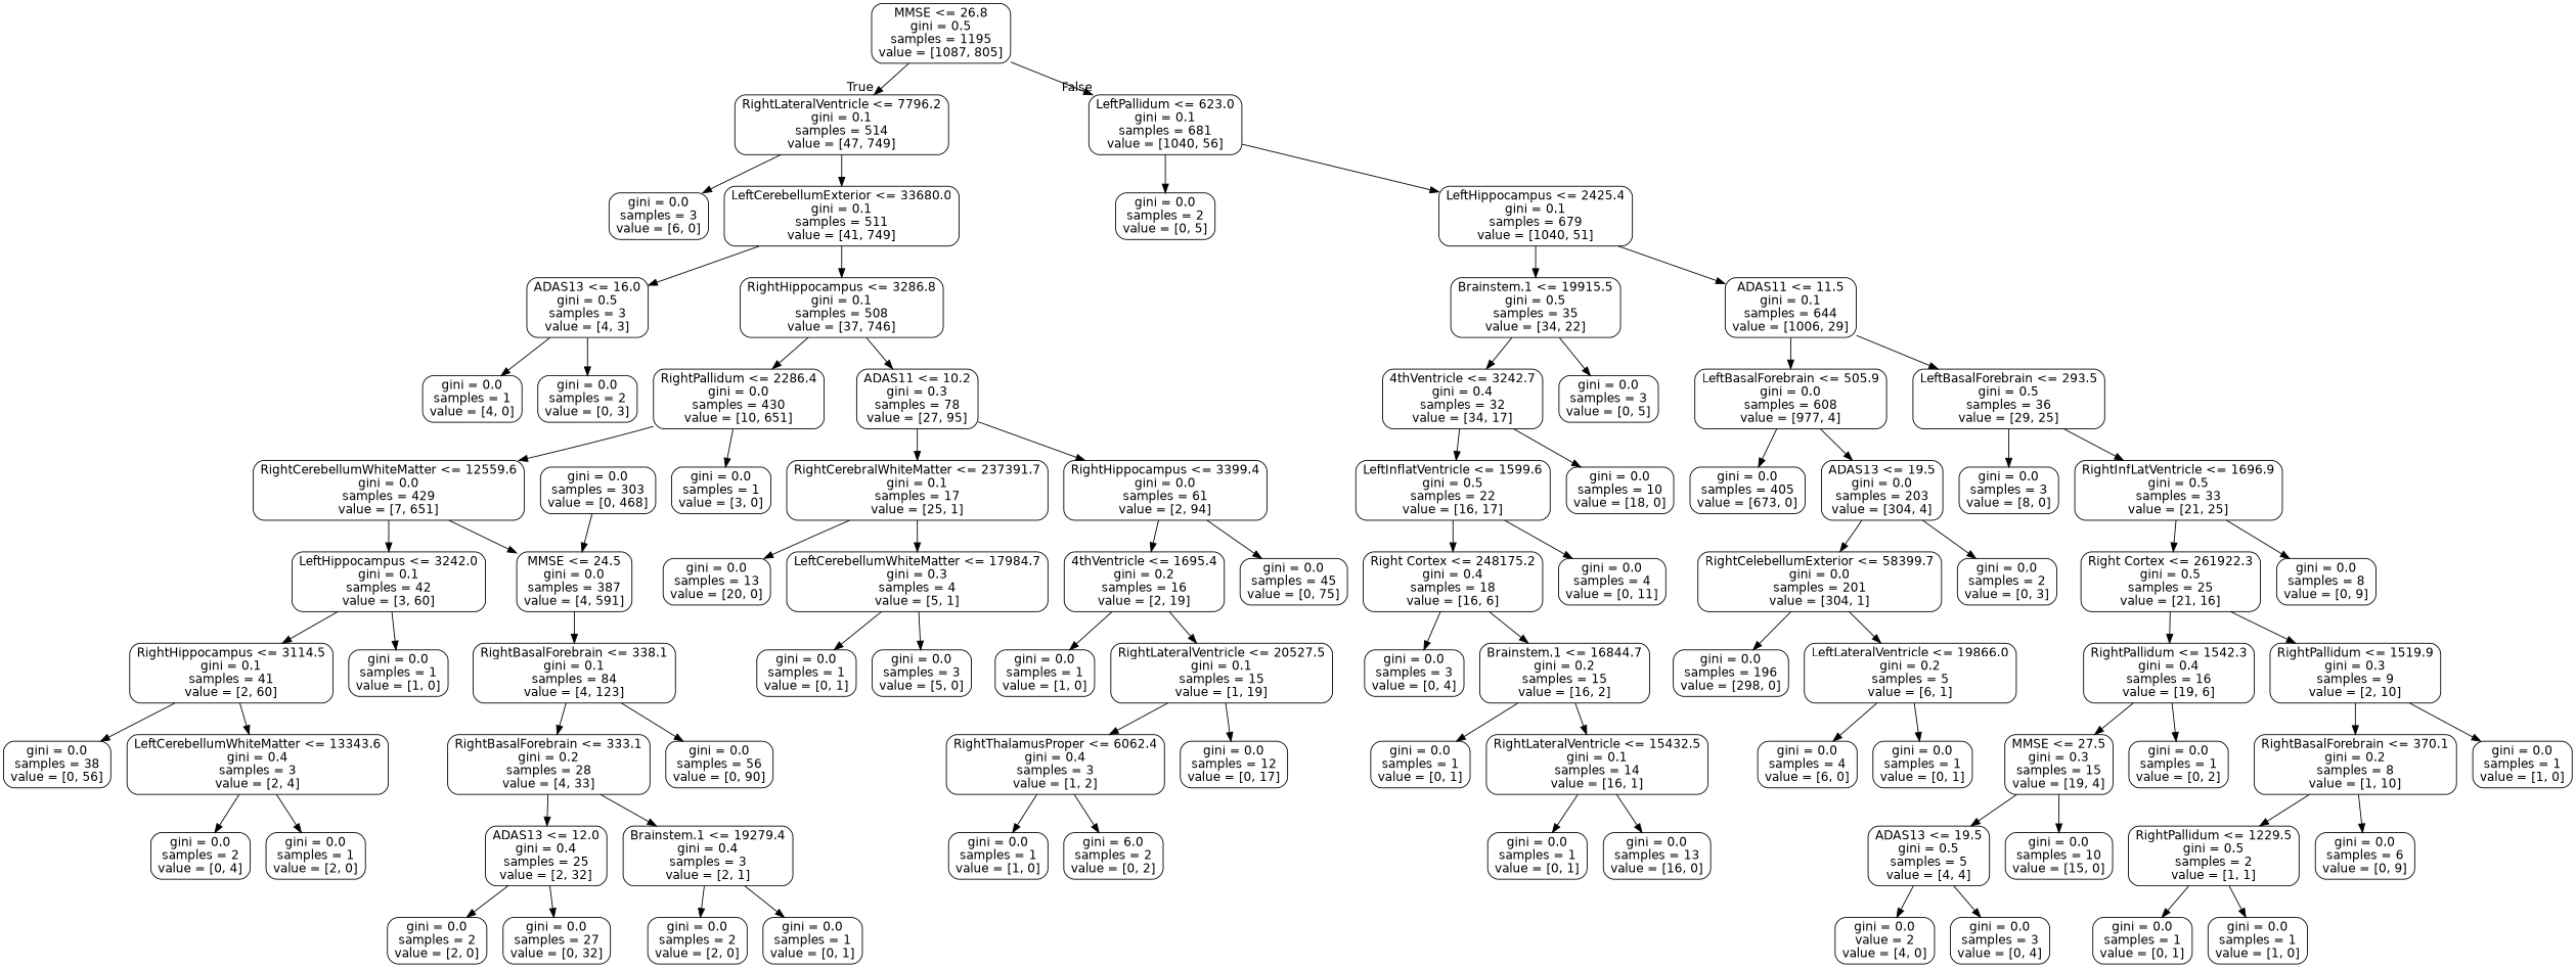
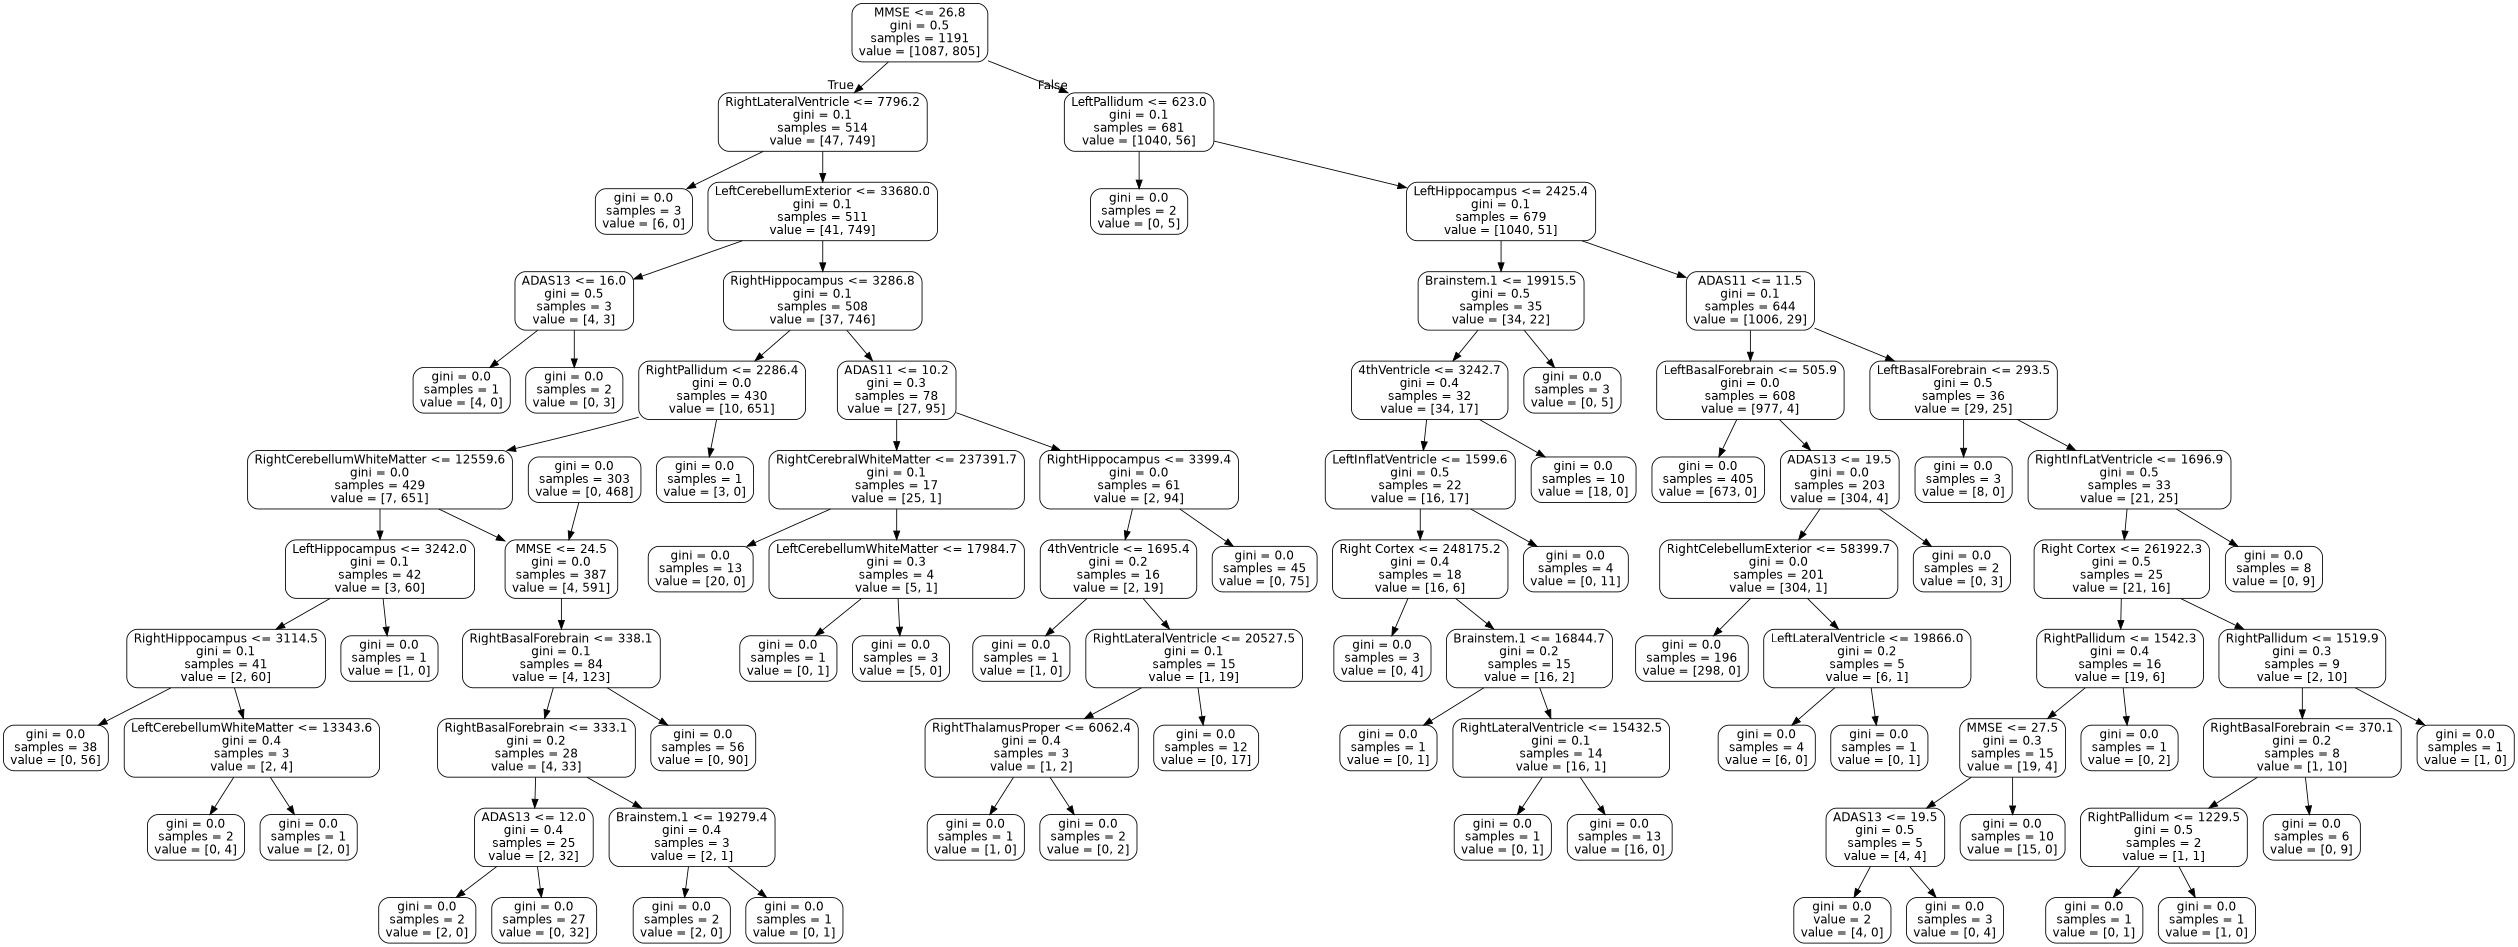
  digraph {
    node [color=black fontname=helvetica shape=box style=rounded]
    edge [fontname=helvetica]
-   n1 [label="MMSE <= 26.8\ngini = 0.5\nsamples = 1195\nvalue = [1087, 805]"]
+   n1 [label="MMSE <= 26.8\ngini = 0.5\nsamples = 1191\nvalue = [1087, 805]"]
    n2 [label="RightLateralVentricle <= 7796.2\ngini = 0.1\nsamples = 514\nvalue = [47, 749]"]
    n3 [label="LeftPallidum <= 623.0\ngini = 0.1\nsamples = 681\nvalue = [1040, 56]"]
    n4 [label="gini = 0.0\nsamples = 3\nvalue = [6, 0]"]
    n5 [label="LeftCerebellumExterior <= 33680.0\ngini = 0.1\nsamples = 511\nvalue = [41, 749]"]
    n6 [label="gini = 0.0\nsamples = 2\nvalue = [0, 5]"]
    n7 [label="LeftHippocampus <= 2425.4\ngini = 0.1\nsamples = 679\nvalue = [1040, 51]"]
    n8 [label="ADAS13 <= 16.0\ngini = 0.5\nsamples = 3\nvalue = [4, 3]"]
    n9 [label="RightHippocampus <= 3286.8\ngini = 0.1\nsamples = 508\nvalue = [37, 746]"]
    n10 [label="gini = 0.0\nsamples = 1\nvalue = [4, 0]"]
    n11 [label="gini = 0.0\nsamples = 2\nvalue = [0, 3]"]
    n12 [label="RightPallidum <= 2286.4\ngini = 0.0\nsamples = 430\nvalue = [10, 651]"]
    n13 [label="ADAS11 <= 10.2\ngini = 0.3\nsamples = 78\nvalue = [27, 95]"]
    n14 [label="RightCerebellumWhiteMatter <= 12559.6\ngini = 0.0\nsamples = 429\nvalue = [7, 651]"]
    n15 [label="gini = 0.0\nsamples = 1\nvalue = [3, 0]"]
    n16 [label="RightCerebralWhiteMatter <= 237391.7\ngini = 0.1\nsamples = 17\nvalue = [25, 1]"]
    n17 [label="RightHippocampus <= 3399.4\ngini = 0.0\nsamples = 61\nvalue = [2, 94]"]
    n18 [label="LeftHippocampus <= 3242.0\ngini = 0.1\nsamples = 42\nvalue = [3, 60]"]
    n19 [label="MMSE <= 24.5\ngini = 0.0\nsamples = 387\nvalue = [4, 591]"]
    n20 [label="RightHippocampus <= 3114.5\ngini = 0.1\nsamples = 41\nvalue = [2, 60]"]
    n21 [label="gini = 0.0\nsamples = 1\nvalue = [1, 0]"]
    n22 [label="RightBasalForebrain <= 338.1\ngini = 0.1\nsamples = 84\nvalue = [4, 123]"]
    n23 [label="gini = 0.0\nsamples = 38\nvalue = [0, 56]"]
    n24 [label="LeftCerebellumWhiteMatter <= 13343.6\ngini = 0.4\nsamples = 3\nvalue = [2, 4]"]
    n25 [label="gini = 0.0\nsamples = 2\nvalue = [0, 4]"]
    n26 [label="gini = 0.0\nsamples = 1\nvalue = [2, 0]"]
    n27 [label="gini = 0.0\nsamples = 303\nvalue = [0, 468]"]
    n28 [label="RightBasalForebrain <= 333.1\ngini = 0.2\nsamples = 28\nvalue = [4, 33]"]
    n29 [label="gini = 0.0\nsamples = 56\nvalue = [0, 90]"]
    n30 [label="ADAS13 <= 12.0\ngini = 0.4\nsamples = 25\nvalue = [2, 32]"]
    n31 [label="Brainstem.1 <= 19279.4\ngini = 0.4\nsamples = 3\nvalue = [2, 1]"]
    n32 [label="gini = 0.0\nsamples = 2\nvalue = [2, 0]"]
    n33 [label="gini = 0.0\nsamples = 27\nvalue = [0, 32]"]
    n34 [label="gini = 0.0\nsamples = 2\nvalue = [2, 0]"]
    n35 [label="gini = 0.0\nsamples = 1\nvalue = [0, 1]"]
    n36 [label="gini = 0.0\nsamples = 13\nvalue = [20, 0]"]
    n37 [label="LeftCerebellumWhiteMatter <= 17984.7\ngini = 0.3\nsamples = 4\nvalue = [5, 1]"]
    n38 [label="4thVentricle <= 1695.4\ngini = 0.2\nsamples = 16\nvalue = [2, 19]"]
    n39 [label="gini = 0.0\nsamples = 45\nvalue = [0, 75]"]
    n40 [label="gini = 0.0\nsamples = 1\nvalue = [0, 1]"]
    n41 [label="gini = 0.0\nsamples = 3\nvalue = [5, 0]"]
    n42 [label="gini = 0.0\nsamples = 1\nvalue = [1, 0]"]
    n43 [label="RightLateralVentricle <= 20527.5\ngini = 0.1\nsamples = 15\nvalue = [1, 19]"]
    n44 [label="RightThalamusProper <= 6062.4\ngini = 0.4\nsamples = 3\nvalue = [1, 2]"]
    n45 [label="gini = 0.0\nsamples = 12\nvalue = [0, 17]"]
    n46 [label="gini = 0.0\nsamples = 1\nvalue = [1, 0]"]
-   n47 [label="gini = 6.0\nsamples = 2\nvalue = [0, 2]"]
+   n47 [label="gini = 0.0\nsamples = 2\nvalue = [0, 2]"]
    n48 [label="Brainstem.1 <= 19915.5\ngini = 0.5\nsamples = 35\nvalue = [34, 22]"]
    n49 [label="ADAS11 <= 11.5\ngini = 0.1\nsamples = 644\nvalue = [1006, 29]"]
    n50 [label="4thVentricle <= 3242.7\ngini = 0.4\nsamples = 32\nvalue = [34, 17]"]
    n51 [label="gini = 0.0\nsamples = 3\nvalue = [0, 5]"]
    n52 [label="LeftBasalForebrain <= 505.9\ngini = 0.0\nsamples = 608\nvalue = [977, 4]"]
    n53 [label="LeftBasalForebrain <= 293.5\ngini = 0.5\nsamples = 36\nvalue = [29, 25]"]
    n54 [label="LeftInflatVentricle <= 1599.6\ngini = 0.5\nsamples = 22\nvalue = [16, 17]"]
    n55 [label="gini = 0.0\nsamples = 10\nvalue = [18, 0]"]
    n56 [label="Right Cortex <= 248175.2\ngini = 0.4\nsamples = 18\nvalue = [16, 6]"]
    n57 [label="gini = 0.0\nsamples = 4\nvalue = [0, 11]"]
    n58 [label="gini = 0.0\nsamples = 3\nvalue = [0, 4]"]
    n59 [label="Brainstem.1 <= 16844.7\ngini = 0.2\nsamples = 15\nvalue = [16, 2]"]
    n60 [label="gini = 0.0\nsamples = 1\nvalue = [0, 1]"]
    n61 [label="RightLateralVentricle <= 15432.5\ngini = 0.1\nsamples = 14\nvalue = [16, 1]"]
    n62 [label="gini = 0.0\nsamples = 1\nvalue = [0, 1]"]
    n63 [label="gini = 0.0\nsamples = 13\nvalue = [16, 0]"]
    n64 [label="gini = 0.0\nsamples = 405\nvalue = [673, 0]"]
    n65 [label="ADAS13 <= 19.5\ngini = 0.0\nsamples = 203\nvalue = [304, 4]"]
    n66 [label="gini = 0.0\nsamples = 3\nvalue = [8, 0]"]
    n67 [label="RightInfLatVentricle <= 1696.9\ngini = 0.5\nsamples = 33\nvalue = [21, 25]"]
    n68 [label="RightCelebellumExterior <= 58399.7\ngini = 0.0\nsamples = 201\nvalue = [304, 1]"]
    n69 [label="gini = 0.0\nsamples = 2\nvalue = [0, 3]"]
    n70 [label="gini = 0.0\nsamples = 196\nvalue = [298, 0]"]
    n71 [label="LeftLateralVentricle <= 19866.0\ngini = 0.2\nsamples = 5\nvalue = [6, 1]"]
    n72 [label="gini = 0.0\nsamples = 4\nvalue = [6, 0]"]
    n73 [label="gini = 0.0\nsamples = 1\nvalue = [0, 1]"]
    n74 [label="Right Cortex <= 261922.3\ngini = 0.5\nsamples = 25\nvalue = [21, 16]"]
    n75 [label="gini = 0.0\nsamples = 8\nvalue = [0, 9]"]
    n76 [label="RightPallidum <= 1542.3\ngini = 0.4\nsamples = 16\nvalue = [19, 6]"]
    n77 [label="RightPallidum <= 1519.9\ngini = 0.3\nsamples = 9\nvalue = [2, 10]"]
    n78 [label="MMSE <= 27.5\ngini = 0.3\nsamples = 15\nvalue = [19, 4]"]
    n79 [label="gini = 0.0\nsamples = 1\nvalue = [0, 2]"]
    n80 [label="RightBasalForebrain <= 370.1\ngini = 0.2\nsamples = 8\nvalue = [1, 10]"]
    n81 [label="gini = 0.0\nsamples = 1\nvalue = [1, 0]"]
    n82 [label="ADAS13 <= 19.5\ngini = 0.5\nsamples = 5\nvalue = [4, 4]"]
    n83 [label="gini = 0.0\nsamples = 10\nvalue = [15, 0]"]
    n84 [label="gini = 0.0\nvalue = 2\nvalue = [4, 0]"]
    n85 [label="gini = 0.0\nsamples = 3\nvalue = [0, 4]"]
    n86 [label="RightPallidum <= 1229.5\ngini = 0.5\nsamples = 2\nvalue = [1, 1]"]
    n87 [label="gini = 0.0\nsamples = 6\nvalue = [0, 9]"]
    n88 [label="gini = 0.0\nsamples = 1\nvalue = [0, 1]"]
    n89 [label="gini = 0.0\nsamples = 1\nvalue = [1, 0]"]
    n1 -> n2 [headlabel=True labelangle=45 labeldistance=2.5]
    n1 -> n3 [headlabel=False labelangle=-45 labeldistance=2.5]
    n2 -> n4
    n2 -> n5
    n3 -> n6
    n3 -> n7
    n5 -> n8
    n5 -> n9
    n7 -> n48
    n7 -> n49
    n8 -> n10
    n8 -> n11
    n9 -> n12
    n9 -> n13
    n12 -> n14
    n12 -> n15
    n13 -> n16
    n13 -> n17
    n14 -> n18
    n14 -> n19
    n16 -> n36
    n16 -> n37
    n17 -> n38
    n17 -> n39
    n18 -> n20
    n18 -> n21
    n19 -> n22
    n20 -> n23
    n20 -> n24
    n22 -> n28
    n22 -> n29
    n24 -> n25
    n24 -> n26
    n27 -> n19
    n28 -> n30
    n28 -> n31
    n30 -> n32
    n30 -> n33
    n31 -> n34
    n31 -> n35
    n37 -> n40
    n37 -> n41
    n38 -> n42
    n38 -> n43
    n43 -> n44
    n43 -> n45
    n44 -> n46
    n44 -> n47
    n48 -> n50
    n48 -> n51
    n49 -> n52
    n49 -> n53
    n50 -> n54
    n50 -> n55
    n52 -> n64
    n52 -> n65
    n53 -> n66
    n53 -> n67
    n54 -> n56
    n54 -> n57
    n56 -> n58
    n56 -> n59
    n59 -> n60
    n59 -> n61
    n61 -> n62
    n61 -> n63
    n65 -> n68
    n65 -> n69
    n67 -> n74
    n67 -> n75
    n68 -> n70
    n68 -> n71
    n71 -> n72
    n71 -> n73
    n74 -> n76
    n74 -> n77
    n76 -> n78
    n76 -> n79
    n77 -> n80
    n77 -> n81
    n78 -> n82
    n78 -> n83
    n80 -> n86
    n80 -> n87
    n82 -> n84
    n82 -> n85
    n86 -> n88
    n86 -> n89
  }
